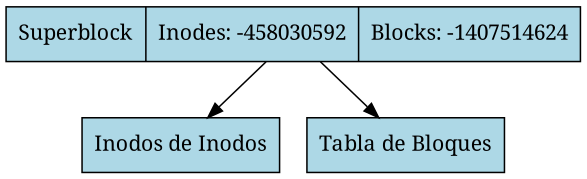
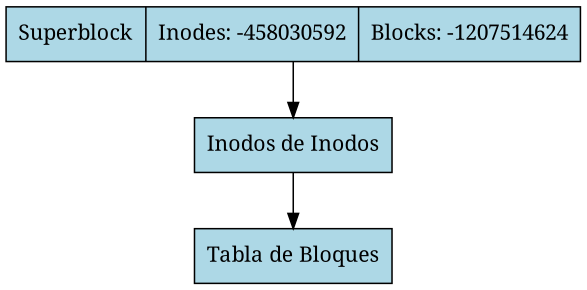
  digraph {
    fontname="Noto Serif"
    node [fillcolor=lightblue fontname="Noto Serif" shape=record style=filled]
    edge [fontname="Noto Serif"]
-   n1 [label="Superblock | Inodes: -458030592 | Blocks: -1407514624"]
+   n1 [label="Superblock | Inodes: -458030592 | Blocks: -1207514624"]
    n2 [label="Inodos de Inodos"]
    n3 [label="Tabla de Bloques"]
    n1 -> n2
-   n1 -> n3
+   n2 -> n3
  }
